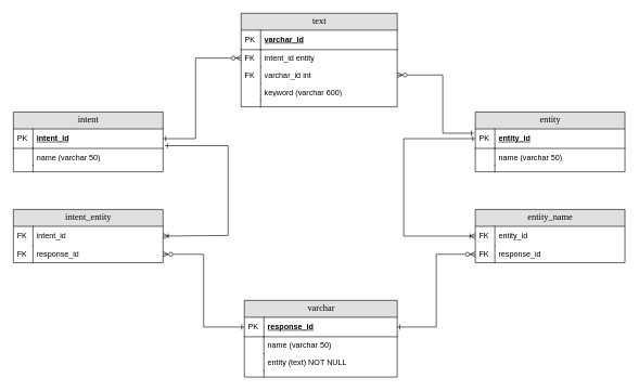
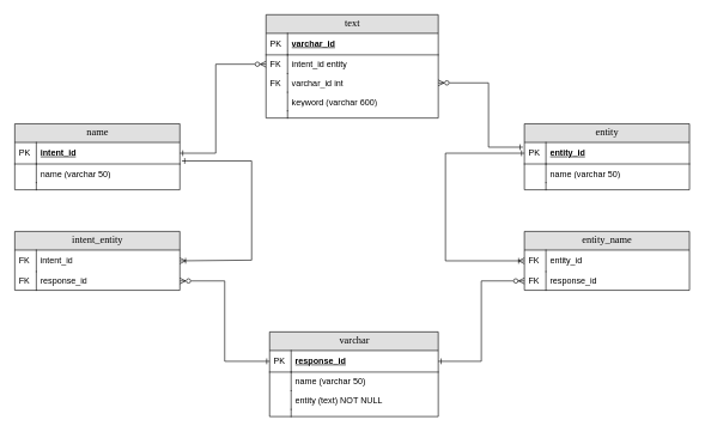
  <mxCell id="0" />
  <mxCell id="1" parent="0" />
  <mxCell id="2" value="varchar" style="swimlane;html=1;fontStyle=0;childLayout=stackLayout;horizontal=1;startSize=26;fillColor=#e0e0e0;horizontalStack=0;resizeParent=1;resizeLast=0;collapsible=1;marginBottom=0;swimlaneFillColor=#ffffff;align=center;rounded=0;shadow=0;comic=0;labelBackgroundColor=none;strokeWidth=1;fontFamily=Verdana;fontSize=14;swimlaneLine=1;" parent="1" vertex="1"><mxGeometry x="375" y="462" width="235" height="118" as="geometry" /></mxCell>
  <mxCell id="3" value="response_id" style="shape=partialRectangle;top=0;left=0;right=0;bottom=1;html=1;align=left;verticalAlign=middle;fillColor=none;spacingLeft=34;spacingRight=4;whiteSpace=wrap;overflow=hidden;rotatable=0;points=[[0,0.5],[1,0.5]];portConstraint=eastwest;dropTarget=0;fontStyle=5;" parent="2" vertex="1"><mxGeometry y="26" width="235" height="30" as="geometry" /></mxCell>
  <mxCell id="4" value="PK" style="shape=partialRectangle;top=0;left=0;bottom=0;html=1;fillColor=none;align=left;verticalAlign=middle;spacingLeft=4;spacingRight=4;whiteSpace=wrap;overflow=hidden;rotatable=0;points=[];portConstraint=eastwest;part=1;" parent="3" vertex="1" connectable="0"><mxGeometry width="30" height="30" as="geometry" /></mxCell>
  <mxCell id="5" value="name (varchar 50)" style="shape=partialRectangle;top=0;left=0;right=0;bottom=0;html=1;align=left;verticalAlign=top;fillColor=none;spacingLeft=34;spacingRight=4;whiteSpace=wrap;overflow=hidden;rotatable=0;points=[[0,0.5],[1,0.5]];portConstraint=eastwest;dropTarget=0;" parent="2" vertex="1"><mxGeometry y="56" width="235" height="26" as="geometry" /></mxCell>
  <mxCell id="6" value="" style="shape=partialRectangle;top=0;left=0;bottom=0;html=1;fillColor=none;align=left;verticalAlign=top;spacingLeft=4;spacingRight=4;whiteSpace=wrap;overflow=hidden;rotatable=0;points=[];portConstraint=eastwest;part=1;" parent="5" vertex="1" connectable="0"><mxGeometry width="30" height="26" as="geometry" /></mxCell>
  <mxCell id="7" value="entity (text) NOT NULL" style="shape=partialRectangle;top=0;left=0;right=0;bottom=0;html=1;align=left;verticalAlign=top;fillColor=none;spacingLeft=34;spacingRight=4;whiteSpace=wrap;overflow=hidden;rotatable=0;points=[[0,0.5],[1,0.5]];portConstraint=eastwest;dropTarget=0;" parent="2" vertex="1"><mxGeometry y="82" width="235" height="26" as="geometry" /></mxCell>
  <mxCell id="8" value="" style="shape=partialRectangle;top=0;left=0;bottom=0;html=1;fillColor=none;align=left;verticalAlign=top;spacingLeft=4;spacingRight=4;whiteSpace=wrap;overflow=hidden;rotatable=0;points=[];portConstraint=eastwest;part=1;" parent="7" vertex="1" connectable="0"><mxGeometry width="30" height="26" as="geometry" /></mxCell>
  <mxCell id="9" value="" style="shape=partialRectangle;top=0;left=0;right=0;bottom=0;html=1;align=left;verticalAlign=top;fillColor=none;spacingLeft=34;spacingRight=4;whiteSpace=wrap;overflow=hidden;rotatable=0;points=[[0,0.5],[1,0.5]];portConstraint=eastwest;dropTarget=0;" parent="2" vertex="1"><mxGeometry y="108" width="235" height="10" as="geometry" /></mxCell>
  <mxCell id="10" value="" style="shape=partialRectangle;top=0;left=0;bottom=0;html=1;fillColor=none;align=left;verticalAlign=top;spacingLeft=4;spacingRight=4;whiteSpace=wrap;overflow=hidden;rotatable=0;points=[];portConstraint=eastwest;part=1;" parent="9" vertex="1" connectable="0"><mxGeometry width="30" height="10" as="geometry" /></mxCell>
  <mxCell id="11" value="entity" style="swimlane;html=1;fontStyle=0;childLayout=stackLayout;horizontal=1;startSize=26;fillColor=#e0e0e0;horizontalStack=0;resizeParent=1;resizeLast=0;collapsible=1;marginBottom=0;swimlaneFillColor=#ffffff;align=center;rounded=0;shadow=0;comic=0;labelBackgroundColor=none;strokeWidth=1;fontFamily=Verdana;fontSize=14;swimlaneLine=1;" parent="1" vertex="1"><mxGeometry x="730" y="172" width="230" height="92" as="geometry" /></mxCell>
  <mxCell id="12" value="entity_id" style="shape=partialRectangle;top=0;left=0;right=0;bottom=1;html=1;align=left;verticalAlign=middle;fillColor=none;spacingLeft=34;spacingRight=4;whiteSpace=wrap;overflow=hidden;rotatable=0;points=[[0,0.5],[1,0.5]];portConstraint=eastwest;dropTarget=0;fontStyle=5;" parent="11" vertex="1"><mxGeometry y="26" width="230" height="30" as="geometry" /></mxCell>
  <mxCell id="13" value="PK" style="shape=partialRectangle;top=0;left=0;bottom=0;html=1;fillColor=none;align=left;verticalAlign=middle;spacingLeft=4;spacingRight=4;whiteSpace=wrap;overflow=hidden;rotatable=0;points=[];portConstraint=eastwest;part=1;" parent="12" vertex="1" connectable="0"><mxGeometry width="30" height="30" as="geometry" /></mxCell>
  <mxCell id="14" value="name (varchar 50)" style="shape=partialRectangle;top=0;left=0;right=0;bottom=0;html=1;align=left;verticalAlign=top;fillColor=none;spacingLeft=34;spacingRight=4;whiteSpace=wrap;overflow=hidden;rotatable=0;points=[[0,0.5],[1,0.5]];portConstraint=eastwest;dropTarget=0;" parent="11" vertex="1"><mxGeometry y="56" width="230" height="26" as="geometry" /></mxCell>
  <mxCell id="15" value="" style="shape=partialRectangle;top=0;left=0;bottom=0;html=1;fillColor=none;align=left;verticalAlign=top;spacingLeft=4;spacingRight=4;whiteSpace=wrap;overflow=hidden;rotatable=0;points=[];portConstraint=eastwest;part=1;" parent="14" vertex="1" connectable="0"><mxGeometry width="30" height="26" as="geometry" /></mxCell>
  <mxCell id="16" value="" style="shape=partialRectangle;top=0;left=0;right=0;bottom=0;html=1;align=left;verticalAlign=top;fillColor=none;spacingLeft=34;spacingRight=4;whiteSpace=wrap;overflow=hidden;rotatable=0;points=[[0,0.5],[1,0.5]];portConstraint=eastwest;dropTarget=0;" parent="11" vertex="1"><mxGeometry y="82" width="230" height="10" as="geometry" /></mxCell>
  <mxCell id="17" value="" style="shape=partialRectangle;top=0;left=0;bottom=0;html=1;fillColor=none;align=left;verticalAlign=top;spacingLeft=4;spacingRight=4;whiteSpace=wrap;overflow=hidden;rotatable=0;points=[];portConstraint=eastwest;part=1;" parent="16" vertex="1" connectable="0"><mxGeometry width="30" height="10" as="geometry" /></mxCell>
- <mxCell id="18" value="intent" style="swimlane;html=1;fontStyle=0;childLayout=stackLayout;horizontal=1;startSize=26;fillColor=#e0e0e0;horizontalStack=0;resizeParent=1;resizeLast=0;collapsible=1;marginBottom=0;swimlaneFillColor=#ffffff;align=center;rounded=0;shadow=0;comic=0;labelBackgroundColor=none;strokeWidth=1;fontFamily=Verdana;fontSize=14;swimlaneLine=1;" parent="1" vertex="1"><mxGeometry x="20" y="172" width="230" height="92" as="geometry" /></mxCell>
+ <mxCell id="18" value="name" style="swimlane;html=1;fontStyle=0;childLayout=stackLayout;horizontal=1;startSize=26;fillColor=#e0e0e0;horizontalStack=0;resizeParent=1;resizeLast=0;collapsible=1;marginBottom=0;swimlaneFillColor=#ffffff;align=center;rounded=0;shadow=0;comic=0;labelBackgroundColor=none;strokeWidth=1;fontFamily=Verdana;fontSize=14;swimlaneLine=1;" parent="1" vertex="1"><mxGeometry x="20" y="172" width="230" height="92" as="geometry" /></mxCell>
  <mxCell id="19" value="intent_id" style="shape=partialRectangle;top=0;left=0;right=0;bottom=1;html=1;align=left;verticalAlign=middle;fillColor=none;spacingLeft=34;spacingRight=4;whiteSpace=wrap;overflow=hidden;rotatable=0;points=[[0,0.5],[1,0.5]];portConstraint=eastwest;dropTarget=0;fontStyle=5;" parent="18" vertex="1"><mxGeometry y="26" width="230" height="30" as="geometry" /></mxCell>
  <mxCell id="20" value="PK" style="shape=partialRectangle;top=0;left=0;bottom=0;html=1;fillColor=none;align=left;verticalAlign=middle;spacingLeft=4;spacingRight=4;whiteSpace=wrap;overflow=hidden;rotatable=0;points=[];portConstraint=eastwest;part=1;" parent="19" vertex="1" connectable="0"><mxGeometry width="30" height="30" as="geometry" /></mxCell>
  <mxCell id="21" value="name (varchar 50)" style="shape=partialRectangle;top=0;left=0;right=0;bottom=0;html=1;align=left;verticalAlign=top;fillColor=none;spacingLeft=34;spacingRight=4;whiteSpace=wrap;overflow=hidden;rotatable=0;points=[[0,0.5],[1,0.5]];portConstraint=eastwest;dropTarget=0;" parent="18" vertex="1"><mxGeometry y="56" width="230" height="26" as="geometry" /></mxCell>
  <mxCell id="22" value="" style="shape=partialRectangle;top=0;left=0;bottom=0;html=1;fillColor=none;align=left;verticalAlign=top;spacingLeft=4;spacingRight=4;whiteSpace=wrap;overflow=hidden;rotatable=0;points=[];portConstraint=eastwest;part=1;" parent="21" vertex="1" connectable="0"><mxGeometry width="30" height="26" as="geometry" /></mxCell>
  <mxCell id="23" value="" style="shape=partialRectangle;top=0;left=0;right=0;bottom=0;html=1;align=left;verticalAlign=top;fillColor=none;spacingLeft=34;spacingRight=4;whiteSpace=wrap;overflow=hidden;rotatable=0;points=[[0,0.5],[1,0.5]];portConstraint=eastwest;dropTarget=0;" parent="18" vertex="1"><mxGeometry y="82" width="230" height="10" as="geometry" /></mxCell>
  <mxCell id="24" value="" style="shape=partialRectangle;top=0;left=0;bottom=0;html=1;fillColor=none;align=left;verticalAlign=top;spacingLeft=4;spacingRight=4;whiteSpace=wrap;overflow=hidden;rotatable=0;points=[];portConstraint=eastwest;part=1;" parent="23" vertex="1" connectable="0"><mxGeometry width="30" height="10" as="geometry" /></mxCell>
  <mxCell id="25" value="text" style="swimlane;html=1;fontStyle=0;childLayout=stackLayout;horizontal=1;startSize=26;fillColor=#e0e0e0;horizontalStack=0;resizeParent=1;resizeLast=0;collapsible=1;marginBottom=0;swimlaneFillColor=#ffffff;align=center;rounded=0;shadow=0;comic=0;labelBackgroundColor=none;strokeWidth=1;fontFamily=Verdana;fontSize=14;swimlaneLine=1;" parent="1" vertex="1"><mxGeometry x="370" y="20" width="240" height="144" as="geometry" /></mxCell>
  <mxCell id="26" value="varchar_id" style="shape=partialRectangle;top=0;left=0;right=0;bottom=1;html=1;align=left;verticalAlign=middle;fillColor=none;spacingLeft=34;spacingRight=4;whiteSpace=wrap;overflow=hidden;rotatable=0;points=[[0,0.5],[1,0.5]];portConstraint=eastwest;dropTarget=0;fontStyle=5;" parent="25" vertex="1"><mxGeometry y="26" width="240" height="30" as="geometry" /></mxCell>
  <mxCell id="27" value="PK" style="shape=partialRectangle;top=0;left=0;bottom=0;html=1;fillColor=none;align=left;verticalAlign=middle;spacingLeft=4;spacingRight=4;whiteSpace=wrap;overflow=hidden;rotatable=0;points=[];portConstraint=eastwest;part=1;" parent="26" vertex="1" connectable="0"><mxGeometry width="30" height="30" as="geometry" /></mxCell>
  <mxCell id="28" value="intent_id entity" style="shape=partialRectangle;top=0;left=0;right=0;bottom=0;html=1;align=left;verticalAlign=top;fillColor=none;spacingLeft=34;spacingRight=4;whiteSpace=wrap;overflow=hidden;rotatable=0;points=[[0,0.5],[1,0.5]];portConstraint=eastwest;dropTarget=0;" parent="25" vertex="1"><mxGeometry y="56" width="240" height="26" as="geometry" /></mxCell>
  <mxCell id="29" value="FK" style="shape=partialRectangle;top=0;left=0;bottom=0;html=1;fillColor=none;align=left;verticalAlign=top;spacingLeft=4;spacingRight=4;whiteSpace=wrap;overflow=hidden;rotatable=0;points=[];portConstraint=eastwest;part=1;" parent="28" vertex="1" connectable="0"><mxGeometry width="30" height="26" as="geometry" /></mxCell>
  <mxCell id="30" value="varchar_id int" style="shape=partialRectangle;top=0;left=0;right=0;bottom=0;html=1;align=left;verticalAlign=top;fillColor=none;spacingLeft=34;spacingRight=4;whiteSpace=wrap;overflow=hidden;rotatable=0;points=[[0,0.5],[1,0.5]];portConstraint=eastwest;dropTarget=0;" parent="25" vertex="1"><mxGeometry y="82" width="240" height="26" as="geometry" /></mxCell>
  <mxCell id="31" value="FK" style="shape=partialRectangle;top=0;left=0;bottom=0;html=1;fillColor=none;align=left;verticalAlign=top;spacingLeft=4;spacingRight=4;whiteSpace=wrap;overflow=hidden;rotatable=0;points=[];portConstraint=eastwest;part=1;" parent="30" vertex="1" connectable="0"><mxGeometry width="30" height="26" as="geometry" /></mxCell>
  <mxCell id="32" value="keyword (varchar 600)" style="shape=partialRectangle;top=0;left=0;right=0;bottom=0;html=1;align=left;verticalAlign=top;fillColor=none;spacingLeft=34;spacingRight=4;whiteSpace=wrap;overflow=hidden;rotatable=0;points=[[0,0.5],[1,0.5]];portConstraint=eastwest;dropTarget=0;" parent="25" vertex="1"><mxGeometry y="108" width="240" height="26" as="geometry" /></mxCell>
  <mxCell id="33" value="" style="shape=partialRectangle;top=0;left=0;bottom=0;html=1;fillColor=none;align=left;verticalAlign=top;spacingLeft=4;spacingRight=4;whiteSpace=wrap;overflow=hidden;rotatable=0;points=[];portConstraint=eastwest;part=1;" parent="32" vertex="1" connectable="0"><mxGeometry width="30" height="26" as="geometry" /></mxCell>
  <mxCell id="34" value="" style="shape=partialRectangle;top=0;left=0;right=0;bottom=0;html=1;align=left;verticalAlign=top;fillColor=none;spacingLeft=34;spacingRight=4;whiteSpace=wrap;overflow=hidden;rotatable=0;points=[[0,0.5],[1,0.5]];portConstraint=eastwest;dropTarget=0;" parent="25" vertex="1"><mxGeometry y="134" width="240" height="10" as="geometry" /></mxCell>
  <mxCell id="35" value="" style="shape=partialRectangle;top=0;left=0;bottom=0;html=1;fillColor=none;align=left;verticalAlign=top;spacingLeft=4;spacingRight=4;whiteSpace=wrap;overflow=hidden;rotatable=0;points=[];portConstraint=eastwest;part=1;" parent="34" vertex="1" connectable="0"><mxGeometry width="30" height="10" as="geometry" /></mxCell>
  <mxCell id="36" value="intent_entity" style="swimlane;html=1;fontStyle=0;childLayout=stackLayout;horizontal=1;startSize=26;fillColor=#e0e0e0;horizontalStack=0;resizeParent=1;resizeLast=0;collapsible=1;marginBottom=0;swimlaneFillColor=#ffffff;align=center;rounded=0;shadow=0;comic=0;labelBackgroundColor=none;strokeWidth=1;fontFamily=Verdana;fontSize=14;swimlaneLine=1;" parent="1" vertex="1"><mxGeometry x="20" y="322" width="230" height="82" as="geometry" /></mxCell>
  <mxCell id="37" value="intent_id" style="shape=partialRectangle;top=0;left=0;right=0;bottom=1;html=1;align=left;verticalAlign=middle;fillColor=none;spacingLeft=34;spacingRight=4;whiteSpace=wrap;overflow=hidden;rotatable=0;points=[[0,0.5],[1,0.5]];portConstraint=eastwest;dropTarget=0;fontStyle=0;strokeColor=none;" parent="36" vertex="1"><mxGeometry y="26" width="230" height="30" as="geometry" /></mxCell>
  <mxCell id="38" value="FK" style="shape=partialRectangle;top=0;left=0;bottom=0;html=1;fillColor=none;align=left;verticalAlign=middle;spacingLeft=4;spacingRight=4;whiteSpace=wrap;overflow=hidden;rotatable=0;points=[];portConstraint=eastwest;part=1;" parent="37" vertex="1" connectable="0"><mxGeometry width="30" height="30" as="geometry" /></mxCell>
  <mxCell id="39" value="response_id" style="shape=partialRectangle;top=0;left=0;right=0;bottom=0;html=1;align=left;verticalAlign=top;fillColor=none;spacingLeft=34;spacingRight=4;whiteSpace=wrap;overflow=hidden;rotatable=0;points=[[0,0.5],[1,0.5]];portConstraint=eastwest;dropTarget=0;" parent="36" vertex="1"><mxGeometry y="56" width="230" height="26" as="geometry" /></mxCell>
  <mxCell id="40" value="FK" style="shape=partialRectangle;top=0;left=0;bottom=0;html=1;fillColor=none;align=left;verticalAlign=top;spacingLeft=4;spacingRight=4;whiteSpace=wrap;overflow=hidden;rotatable=0;points=[];portConstraint=eastwest;part=1;" parent="39" vertex="1" connectable="0"><mxGeometry width="30" height="26" as="geometry" /></mxCell>
  <mxCell id="41" value="entity_name" style="swimlane;html=1;fontStyle=0;childLayout=stackLayout;horizontal=1;startSize=26;fillColor=#e0e0e0;horizontalStack=0;resizeParent=1;resizeLast=0;collapsible=1;marginBottom=0;swimlaneFillColor=#ffffff;align=center;rounded=0;shadow=0;comic=0;labelBackgroundColor=none;strokeWidth=1;fontFamily=Verdana;fontSize=14;swimlaneLine=1;" parent="1" vertex="1"><mxGeometry x="730" y="322" width="230" height="82" as="geometry" /></mxCell>
  <mxCell id="42" value="entity_id" style="shape=partialRectangle;top=0;left=0;right=0;bottom=1;html=1;align=left;verticalAlign=middle;fillColor=none;spacingLeft=34;spacingRight=4;whiteSpace=wrap;overflow=hidden;rotatable=0;points=[[0,0.5],[1,0.5]];portConstraint=eastwest;dropTarget=0;fontStyle=0;strokeColor=none;" parent="41" vertex="1"><mxGeometry y="26" width="230" height="30" as="geometry" /></mxCell>
  <mxCell id="43" value="FK" style="shape=partialRectangle;top=0;left=0;bottom=0;html=1;fillColor=none;align=left;verticalAlign=middle;spacingLeft=4;spacingRight=4;whiteSpace=wrap;overflow=hidden;rotatable=0;points=[];portConstraint=eastwest;part=1;" parent="42" vertex="1" connectable="0"><mxGeometry width="30" height="30" as="geometry" /></mxCell>
  <mxCell id="44" value="response_id" style="shape=partialRectangle;top=0;left=0;right=0;bottom=0;html=1;align=left;verticalAlign=top;fillColor=none;spacingLeft=34;spacingRight=4;whiteSpace=wrap;overflow=hidden;rotatable=0;points=[[0,0.5],[1,0.5]];portConstraint=eastwest;dropTarget=0;" parent="41" vertex="1"><mxGeometry y="56" width="230" height="26" as="geometry" /></mxCell>
  <mxCell id="45" value="FK" style="shape=partialRectangle;top=0;left=0;bottom=0;html=1;fillColor=none;align=left;verticalAlign=top;spacingLeft=4;spacingRight=4;whiteSpace=wrap;overflow=hidden;rotatable=0;points=[];portConstraint=eastwest;part=1;" parent="44" vertex="1" connectable="0"><mxGeometry width="30" height="26" as="geometry" /></mxCell>
  <mxCell id="46" style="edgeStyle=orthogonalEdgeStyle;rounded=0;orthogonalLoop=1;jettySize=auto;html=1;entryX=0;entryY=0.5;entryDx=0;entryDy=0;endArrow=ERzeroToMany;endFill=0;startArrow=ERone;startFill=0;" parent="1" source="3" target="44" edge="1"><mxGeometry relative="1" as="geometry" /></mxCell>
  <mxCell id="47" style="edgeStyle=orthogonalEdgeStyle;rounded=0;orthogonalLoop=1;jettySize=auto;html=1;endArrow=ERzeroToMany;endFill=0;startArrow=ERone;startFill=0;exitX=0;exitY=0.5;exitDx=0;exitDy=0;entryX=1;entryY=0.5;entryDx=0;entryDy=0;" parent="1" source="3" target="39" edge="1"><mxGeometry relative="1" as="geometry"><mxPoint x="310" y="492" as="sourcePoint" /><mxPoint x="440" y="520" as="targetPoint" /></mxGeometry></mxCell>
  <mxCell id="48" style="edgeStyle=orthogonalEdgeStyle;rounded=0;orthogonalLoop=1;jettySize=auto;html=1;endArrow=ERzeroToMany;endFill=0;startArrow=ERone;startFill=0;exitX=1;exitY=0.5;exitDx=0;exitDy=0;entryX=0;entryY=0.5;entryDx=0;entryDy=0;" parent="1" source="19" target="28" edge="1"><mxGeometry relative="1" as="geometry"><mxPoint x="360" y="252" as="sourcePoint" /><mxPoint x="270" y="280" as="targetPoint" /><Array as="points"><mxPoint x="300" y="213" /><mxPoint x="300" y="89" /></Array></mxGeometry></mxCell>
  <mxCell id="49" style="edgeStyle=orthogonalEdgeStyle;rounded=0;orthogonalLoop=1;jettySize=auto;html=1;endArrow=ERzeroToMany;endFill=0;startArrow=ERone;startFill=0;exitX=-0.009;exitY=0.22;exitDx=0;exitDy=0;entryX=1;entryY=0.5;entryDx=0;entryDy=0;exitPerimeter=0;" parent="1" source="12" target="30" edge="1"><mxGeometry relative="1" as="geometry"><mxPoint x="660" y="188" as="sourcePoint" /><mxPoint x="750" y="216" as="targetPoint" /><Array as="points"><mxPoint x="680" y="205" /><mxPoint x="680" y="115" /></Array></mxGeometry></mxCell>
  <mxCell id="50" style="edgeStyle=orthogonalEdgeStyle;rounded=0;orthogonalLoop=1;jettySize=auto;html=1;exitX=0;exitY=0.5;exitDx=0;exitDy=0;entryX=0;entryY=0.5;entryDx=0;entryDy=0;endArrow=ERoneToMany;endFill=0;startArrow=ERone;startFill=0;" parent="1" source="12" target="42" edge="1"><mxGeometry relative="1" as="geometry"><Array as="points"><mxPoint x="620" y="213" /><mxPoint x="620" y="363" /></Array></mxGeometry></mxCell>
  <mxCell id="51" style="edgeStyle=orthogonalEdgeStyle;rounded=0;orthogonalLoop=1;jettySize=auto;html=1;exitX=1.012;exitY=0.86;exitDx=0;exitDy=0;entryX=1;entryY=0.5;entryDx=0;entryDy=0;endArrow=ERoneToMany;endFill=0;startArrow=ERone;startFill=0;exitPerimeter=0;" parent="1" source="19" target="37" edge="1"><mxGeometry relative="1" as="geometry"><mxPoint x="-10" y="102" as="sourcePoint" /><mxPoint x="-10" y="462" as="targetPoint" /><Array as="points"><mxPoint x="350" y="224" /><mxPoint x="350" y="362" /></Array></mxGeometry></mxCell>
